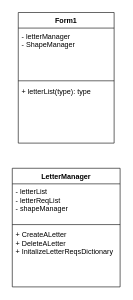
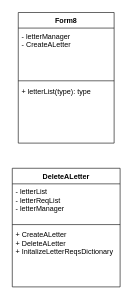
  <mxCell id="0" />
  <mxCell id="1" parent="0" />
- <mxCell id="2" value="Form1" style="swimlane;fontStyle=1;align=center;verticalAlign=top;childLayout=stackLayout;horizontal=1;startSize=26;horizontalStack=0;resizeParent=1;resizeParentMax=0;resizeLast=0;collapsible=1;marginBottom=0;" vertex="1" parent="1"><mxGeometry x="30" y="20" width="160" height="218" as="geometry" /></mxCell>
- <mxCell id="3" value="- letterManager&#10;- ShapeManager&#10;" style="text;strokeColor=none;fillColor=none;align=left;verticalAlign=top;spacingLeft=4;spacingRight=4;overflow=hidden;rotatable=0;points=[[0,0.5],[1,0.5]];portConstraint=eastwest;" vertex="1" parent="2"><mxGeometry y="26" width="160" height="84" as="geometry" /></mxCell>
+ <mxCell id="2" value="Form8" style="swimlane;fontStyle=1;align=center;verticalAlign=top;childLayout=stackLayout;horizontal=1;startSize=26;horizontalStack=0;resizeParent=1;resizeParentMax=0;resizeLast=0;collapsible=1;marginBottom=0;" vertex="1" parent="1"><mxGeometry x="30" y="20" width="160" height="218" as="geometry" /></mxCell>
+ <mxCell id="3" value="- letterManager&#10;- CreateALetter&#10;" style="text;strokeColor=none;fillColor=none;align=left;verticalAlign=top;spacingLeft=4;spacingRight=4;overflow=hidden;rotatable=0;points=[[0,0.5],[1,0.5]];portConstraint=eastwest;" vertex="1" parent="2"><mxGeometry y="26" width="160" height="84" as="geometry" /></mxCell>
  <mxCell id="4" value="" style="line;strokeWidth=1;fillColor=none;align=left;verticalAlign=middle;spacingTop=-1;spacingLeft=3;spacingRight=3;rotatable=0;labelPosition=right;points=[];portConstraint=eastwest;strokeColor=inherit;" vertex="1" parent="2"><mxGeometry y="110" width="160" height="8" as="geometry" /></mxCell>
  <mxCell id="5" value="+ letterList(type): type" style="text;strokeColor=none;fillColor=none;align=left;verticalAlign=top;spacingLeft=4;spacingRight=4;overflow=hidden;rotatable=0;points=[[0,0.5],[1,0.5]];portConstraint=eastwest;" vertex="1" parent="2"><mxGeometry y="118" width="160" height="100" as="geometry" /></mxCell>
- <mxCell id="6" value="LetterManager" style="swimlane;fontStyle=1;align=center;verticalAlign=top;childLayout=stackLayout;horizontal=1;startSize=26;horizontalStack=0;resizeParent=1;resizeParentMax=0;resizeLast=0;collapsible=1;marginBottom=0;" vertex="1" parent="1"><mxGeometry x="20" y="280" width="180" height="198" as="geometry" /></mxCell>
- <mxCell id="7" value="- letterList&#10;- letterReqList&#10;- shapeManager" style="text;strokeColor=none;fillColor=none;align=left;verticalAlign=top;spacingLeft=4;spacingRight=4;overflow=hidden;rotatable=0;points=[[0,0.5],[1,0.5]];portConstraint=eastwest;" vertex="1" parent="6"><mxGeometry y="26" width="180" height="64" as="geometry" /></mxCell>
+ <mxCell id="6" value="DeleteALetter" style="swimlane;fontStyle=1;align=center;verticalAlign=top;childLayout=stackLayout;horizontal=1;startSize=26;horizontalStack=0;resizeParent=1;resizeParentMax=0;resizeLast=0;collapsible=1;marginBottom=0;" vertex="1" parent="1"><mxGeometry x="20" y="280" width="180" height="198" as="geometry" /></mxCell>
+ <mxCell id="7" value="- letterList&#10;- letterReqList&#10;- letterManager" style="text;strokeColor=none;fillColor=none;align=left;verticalAlign=top;spacingLeft=4;spacingRight=4;overflow=hidden;rotatable=0;points=[[0,0.5],[1,0.5]];portConstraint=eastwest;" vertex="1" parent="6"><mxGeometry y="26" width="180" height="64" as="geometry" /></mxCell>
  <mxCell id="8" value="" style="line;strokeWidth=1;fillColor=none;align=left;verticalAlign=middle;spacingTop=-1;spacingLeft=3;spacingRight=3;rotatable=0;labelPosition=right;points=[];portConstraint=eastwest;strokeColor=inherit;" vertex="1" parent="6"><mxGeometry y="90" width="180" height="8" as="geometry" /></mxCell>
  <mxCell id="9" value="+ CreateALetter&#10;+ DeleteALetter&#10;+ InitalizeLetterReqsDictionary" style="text;strokeColor=none;fillColor=none;align=left;verticalAlign=top;spacingLeft=4;spacingRight=4;overflow=hidden;rotatable=0;points=[[0,0.5],[1,0.5]];portConstraint=eastwest;" vertex="1" parent="6"><mxGeometry y="98" width="180" height="100" as="geometry" /></mxCell>
